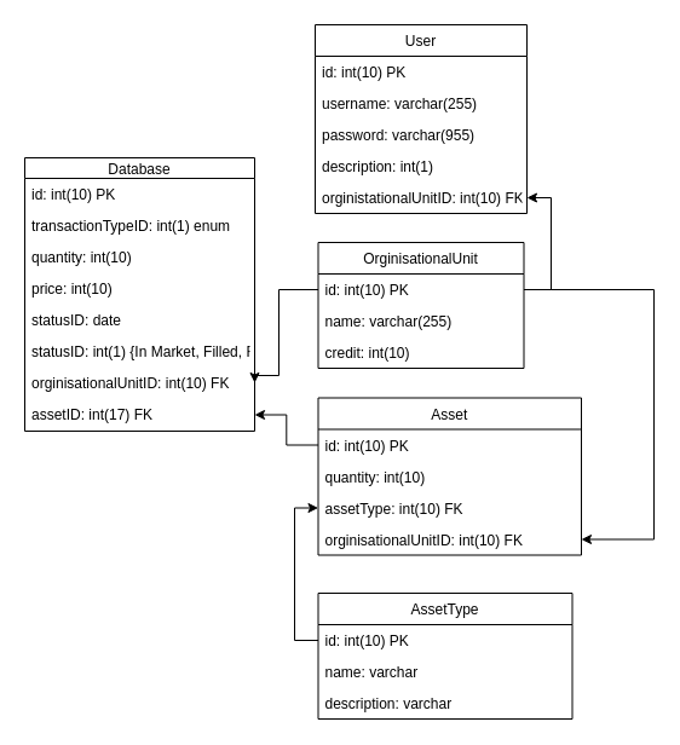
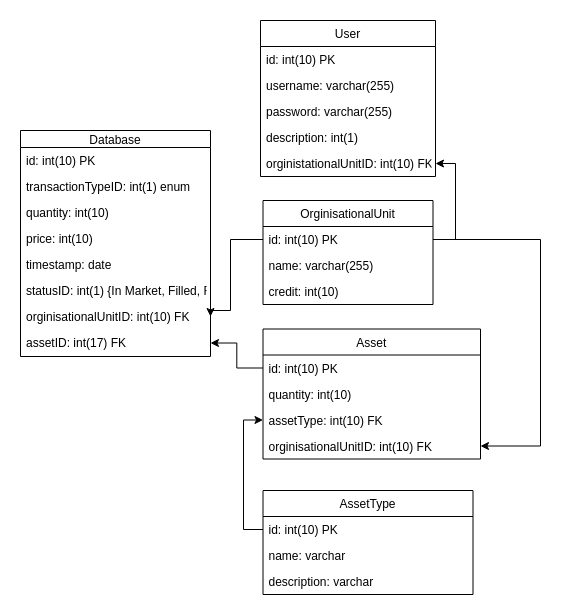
  <mxCell id="0" />
  <mxCell id="1" parent="0" />
  <mxCell id="2" value="OrginisationalUnit" style="swimlane;fontStyle=0;childLayout=stackLayout;horizontal=1;startSize=26;fillColor=none;horizontalStack=0;resizeParent=1;resizeParentMax=0;resizeLast=0;collapsible=1;marginBottom=0;" parent="1" vertex="1"><mxGeometry x="262.5" y="200" width="170" height="104" as="geometry" /></mxCell>
  <mxCell id="3" value="id: int(10) PK" style="text;strokeColor=none;fillColor=none;align=left;verticalAlign=top;spacingLeft=4;spacingRight=4;overflow=hidden;rotatable=0;points=[[0,0.5],[1,0.5]];portConstraint=eastwest;" parent="2" vertex="1"><mxGeometry y="26" width="170" height="26" as="geometry" /></mxCell>
  <mxCell id="4" value="name: varchar(255)" style="text;strokeColor=none;fillColor=none;align=left;verticalAlign=top;spacingLeft=4;spacingRight=4;overflow=hidden;rotatable=0;points=[[0,0.5],[1,0.5]];portConstraint=eastwest;" parent="2" vertex="1"><mxGeometry y="52" width="170" height="26" as="geometry" /></mxCell>
  <mxCell id="5" value="credit: int(10)" style="text;strokeColor=none;fillColor=none;align=left;verticalAlign=top;spacingLeft=4;spacingRight=4;overflow=hidden;rotatable=0;points=[[0,0.5],[1,0.5]];portConstraint=eastwest;" parent="2" vertex="1"><mxGeometry y="78" width="170" height="26" as="geometry" /></mxCell>
  <mxCell id="6" value="User" style="swimlane;fontStyle=0;childLayout=stackLayout;horizontal=1;startSize=26;fillColor=none;horizontalStack=0;resizeParent=1;resizeParentMax=0;resizeLast=0;collapsible=1;marginBottom=0;" parent="1" vertex="1"><mxGeometry x="260" y="20" width="175" height="156" as="geometry" /></mxCell>
  <mxCell id="7" value="id: int(10) PK" style="text;strokeColor=none;fillColor=none;align=left;verticalAlign=top;spacingLeft=4;spacingRight=4;overflow=hidden;rotatable=0;points=[[0,0.5],[1,0.5]];portConstraint=eastwest;" parent="6" vertex="1"><mxGeometry y="26" width="175" height="26" as="geometry" /></mxCell>
  <mxCell id="8" value="username: varchar(255)" style="text;strokeColor=none;fillColor=none;align=left;verticalAlign=top;spacingLeft=4;spacingRight=4;overflow=hidden;rotatable=0;points=[[0,0.5],[1,0.5]];portConstraint=eastwest;" parent="6" vertex="1"><mxGeometry y="52" width="175" height="26" as="geometry" /></mxCell>
- <mxCell id="9" value="password: varchar(955)" style="text;strokeColor=none;fillColor=none;align=left;verticalAlign=top;spacingLeft=4;spacingRight=4;overflow=hidden;rotatable=0;points=[[0,0.5],[1,0.5]];portConstraint=eastwest;" parent="6" vertex="1"><mxGeometry y="78" width="175" height="26" as="geometry" /></mxCell>
+ <mxCell id="9" value="password: varchar(255)" style="text;strokeColor=none;fillColor=none;align=left;verticalAlign=top;spacingLeft=4;spacingRight=4;overflow=hidden;rotatable=0;points=[[0,0.5],[1,0.5]];portConstraint=eastwest;" parent="6" vertex="1"><mxGeometry y="78" width="175" height="26" as="geometry" /></mxCell>
  <mxCell id="10" value="description: int(1)" style="text;strokeColor=none;fillColor=none;align=left;verticalAlign=top;spacingLeft=4;spacingRight=4;overflow=hidden;rotatable=0;points=[[0,0.5],[1,0.5]];portConstraint=eastwest;" parent="6" vertex="1"><mxGeometry y="104" width="175" height="26" as="geometry" /></mxCell>
  <mxCell id="11" value="orginistationalUnitID: int(10) FK" style="text;strokeColor=none;fillColor=none;align=left;verticalAlign=top;spacingLeft=4;spacingRight=4;overflow=hidden;rotatable=0;points=[[0,0.5],[1,0.5]];portConstraint=eastwest;" parent="6" vertex="1"><mxGeometry y="130" width="175" height="26" as="geometry" /></mxCell>
  <mxCell id="12" value="Asset" style="swimlane;fontStyle=0;childLayout=stackLayout;horizontal=1;startSize=26;fillColor=none;horizontalStack=0;resizeParent=1;resizeParentMax=0;resizeLast=0;collapsible=1;marginBottom=0;" parent="1" vertex="1"><mxGeometry x="262.5" y="328.5" width="217.5" height="130" as="geometry" /></mxCell>
  <mxCell id="13" value="id: int(10) PK" style="text;strokeColor=none;fillColor=none;align=left;verticalAlign=top;spacingLeft=4;spacingRight=4;overflow=hidden;rotatable=0;points=[[0,0.5],[1,0.5]];portConstraint=eastwest;" parent="12" vertex="1"><mxGeometry y="26" width="217.5" height="26" as="geometry" /></mxCell>
  <mxCell id="14" value="quantity: int(10)" style="text;strokeColor=none;fillColor=none;align=left;verticalAlign=top;spacingLeft=4;spacingRight=4;overflow=hidden;rotatable=0;points=[[0,0.5],[1,0.5]];portConstraint=eastwest;" parent="12" vertex="1"><mxGeometry y="52" width="217.5" height="26" as="geometry" /></mxCell>
  <mxCell id="15" value="assetType: int(10) FK" style="text;strokeColor=none;fillColor=none;align=left;verticalAlign=top;spacingLeft=4;spacingRight=4;overflow=hidden;rotatable=0;points=[[0,0.5],[1,0.5]];portConstraint=eastwest;" parent="12" vertex="1"><mxGeometry y="78" width="217.5" height="26" as="geometry" /></mxCell>
  <mxCell id="16" value="orginisationalUnitID: int(10) FK" style="text;strokeColor=none;fillColor=none;align=left;verticalAlign=top;spacingLeft=4;spacingRight=4;overflow=hidden;rotatable=0;points=[[0,0.5],[1,0.5]];portConstraint=eastwest;" parent="12" vertex="1"><mxGeometry y="104" width="217.5" height="26" as="geometry" /></mxCell>
  <mxCell id="17" value="AssetType" style="swimlane;fontStyle=0;childLayout=stackLayout;horizontal=1;startSize=26;fillColor=none;horizontalStack=0;resizeParent=1;resizeParentMax=0;resizeLast=0;collapsible=1;marginBottom=0;" parent="1" vertex="1"><mxGeometry x="262.5" y="490" width="210" height="104" as="geometry" /></mxCell>
  <mxCell id="18" value="id: int(10) PK" style="text;strokeColor=none;fillColor=none;align=left;verticalAlign=top;spacingLeft=4;spacingRight=4;overflow=hidden;rotatable=0;points=[[0,0.5],[1,0.5]];portConstraint=eastwest;" parent="17" vertex="1"><mxGeometry y="26" width="210" height="26" as="geometry" /></mxCell>
  <mxCell id="19" value="name: varchar" style="text;strokeColor=none;fillColor=none;align=left;verticalAlign=top;spacingLeft=4;spacingRight=4;overflow=hidden;rotatable=0;points=[[0,0.5],[1,0.5]];portConstraint=eastwest;" parent="17" vertex="1"><mxGeometry y="52" width="210" height="26" as="geometry" /></mxCell>
  <mxCell id="20" value="description: varchar" style="text;strokeColor=none;fillColor=none;align=left;verticalAlign=top;spacingLeft=4;spacingRight=4;overflow=hidden;rotatable=0;points=[[0,0.5],[1,0.5]];portConstraint=eastwest;" parent="17" vertex="1"><mxGeometry y="78" width="210" height="26" as="geometry" /></mxCell>
  <mxCell id="21" style="edgeStyle=orthogonalEdgeStyle;rounded=0;orthogonalLoop=1;jettySize=auto;html=1;entryX=1;entryY=0.5;entryDx=0;entryDy=0;" parent="1" source="3" target="11" edge="1"><mxGeometry relative="1" as="geometry"><Array as="points"><mxPoint x="455" y="239" /><mxPoint x="455" y="163" /></Array></mxGeometry></mxCell>
  <mxCell id="22" style="edgeStyle=orthogonalEdgeStyle;rounded=0;orthogonalLoop=1;jettySize=auto;html=1;entryX=1;entryY=0.5;entryDx=0;entryDy=0;" parent="1" source="3" target="16" edge="1"><mxGeometry relative="1" as="geometry"><mxPoint x="500" y="446" as="targetPoint" /><Array as="points"><mxPoint x="540" y="239" /><mxPoint x="540" y="446" /></Array></mxGeometry></mxCell>
  <mxCell id="23" style="edgeStyle=orthogonalEdgeStyle;rounded=0;orthogonalLoop=1;jettySize=auto;html=1;entryX=0;entryY=0.5;entryDx=0;entryDy=0;" parent="1" source="18" target="15" edge="1"><mxGeometry relative="1" as="geometry"><Array as="points"><mxPoint x="243" y="529" /><mxPoint x="243" y="420" /></Array></mxGeometry></mxCell>
  <mxCell id="24" value="Database" style="swimlane;fontStyle=0;childLayout=stackLayout;horizontal=1;startSize=17;fillColor=none;horizontalStack=0;resizeParent=1;resizeParentMax=0;resizeLast=0;collapsible=1;marginBottom=0;resizeHeight=0;" parent="1" vertex="1"><mxGeometry x="20" y="130" width="190" height="226" as="geometry" /></mxCell>
  <mxCell id="25" value="id: int(10) PK" style="text;strokeColor=none;fillColor=none;align=left;verticalAlign=top;spacingLeft=4;spacingRight=4;overflow=hidden;rotatable=0;points=[[0,0.5],[1,0.5]];portConstraint=eastwest;" parent="24" vertex="1"><mxGeometry y="17" width="190" height="26" as="geometry" /></mxCell>
  <mxCell id="26" value="transactionTypeID: int(1) enum" style="text;strokeColor=none;fillColor=none;align=left;verticalAlign=top;spacingLeft=4;spacingRight=4;overflow=hidden;rotatable=0;points=[[0,0.5],[1,0.5]];portConstraint=eastwest;" parent="24" vertex="1"><mxGeometry y="43" width="190" height="26" as="geometry" /></mxCell>
  <mxCell id="27" value="quantity: int(10)" style="text;strokeColor=none;fillColor=none;align=left;verticalAlign=top;spacingLeft=4;spacingRight=4;overflow=hidden;rotatable=0;points=[[0,0.5],[1,0.5]];portConstraint=eastwest;" parent="24" vertex="1"><mxGeometry y="69" width="190" height="26" as="geometry" /></mxCell>
  <mxCell id="28" value="price: int(10)" style="text;strokeColor=none;fillColor=none;align=left;verticalAlign=top;spacingLeft=4;spacingRight=4;overflow=hidden;rotatable=0;points=[[0,0.5],[1,0.5]];portConstraint=eastwest;" parent="24" vertex="1"><mxGeometry y="95" width="190" height="26" as="geometry" /></mxCell>
- <mxCell id="29" value="statusID: date" style="text;strokeColor=none;fillColor=none;align=left;verticalAlign=top;spacingLeft=4;spacingRight=4;overflow=hidden;rotatable=0;points=[[0,0.5],[1,0.5]];portConstraint=eastwest;" parent="24" vertex="1"><mxGeometry y="121" width="190" height="26" as="geometry" /></mxCell>
+ <mxCell id="29" value="timestamp: date" style="text;strokeColor=none;fillColor=none;align=left;verticalAlign=top;spacingLeft=4;spacingRight=4;overflow=hidden;rotatable=0;points=[[0,0.5],[1,0.5]];portConstraint=eastwest;" parent="24" vertex="1"><mxGeometry y="121" width="190" height="26" as="geometry" /></mxCell>
  <mxCell id="30" value="statusID: int(1) {In Market, Filled, Failed}" style="text;strokeColor=none;fillColor=none;align=left;verticalAlign=top;spacingLeft=4;spacingRight=4;overflow=hidden;rotatable=0;points=[[0,0.5],[1,0.5]];portConstraint=eastwest;" parent="24" vertex="1"><mxGeometry y="147" width="190" height="26" as="geometry" /></mxCell>
  <mxCell id="31" value="orginisationalUnitID: int(10) FK" style="text;strokeColor=none;fillColor=none;align=left;verticalAlign=top;spacingLeft=4;spacingRight=4;overflow=hidden;rotatable=0;points=[[0,0.5],[1,0.5]];portConstraint=eastwest;" parent="24" vertex="1"><mxGeometry y="173" width="190" height="26" as="geometry" /></mxCell>
  <mxCell id="32" value="assetID: int(17) FK" style="text;strokeColor=none;fillColor=none;align=left;verticalAlign=top;spacingLeft=4;spacingRight=4;overflow=hidden;rotatable=0;points=[[0,0.5],[1,0.5]];portConstraint=eastwest;" parent="24" vertex="1"><mxGeometry y="199" width="190" height="27" as="geometry" /></mxCell>
  <mxCell id="33" style="edgeStyle=orthogonalEdgeStyle;rounded=0;orthogonalLoop=1;jettySize=auto;html=1;entryX=1;entryY=0.5;entryDx=0;entryDy=0;exitX=0;exitY=0.5;exitDx=0;exitDy=0;" parent="1" source="3" target="31" edge="1"><mxGeometry relative="1" as="geometry"><Array as="points"><mxPoint x="230" y="239" /><mxPoint x="230" y="310" /><mxPoint x="210" y="310" /></Array></mxGeometry></mxCell>
  <mxCell id="34" style="edgeStyle=orthogonalEdgeStyle;rounded=0;orthogonalLoop=1;jettySize=auto;html=1;entryX=1;entryY=0.5;entryDx=0;entryDy=0;" parent="1" source="13" target="32" edge="1"><mxGeometry relative="1" as="geometry" /></mxCell>
